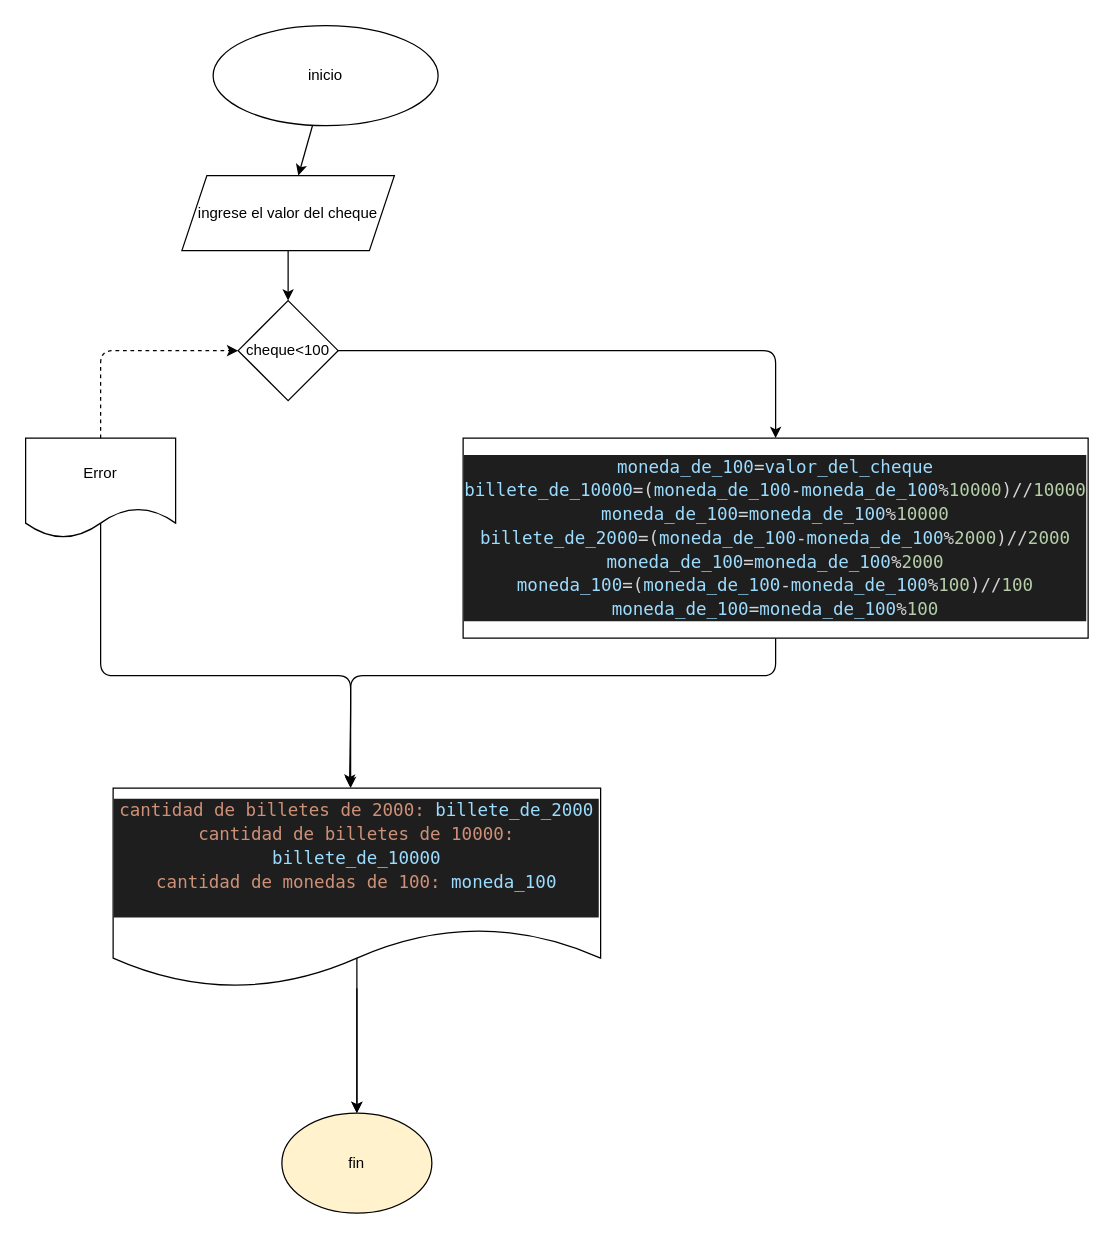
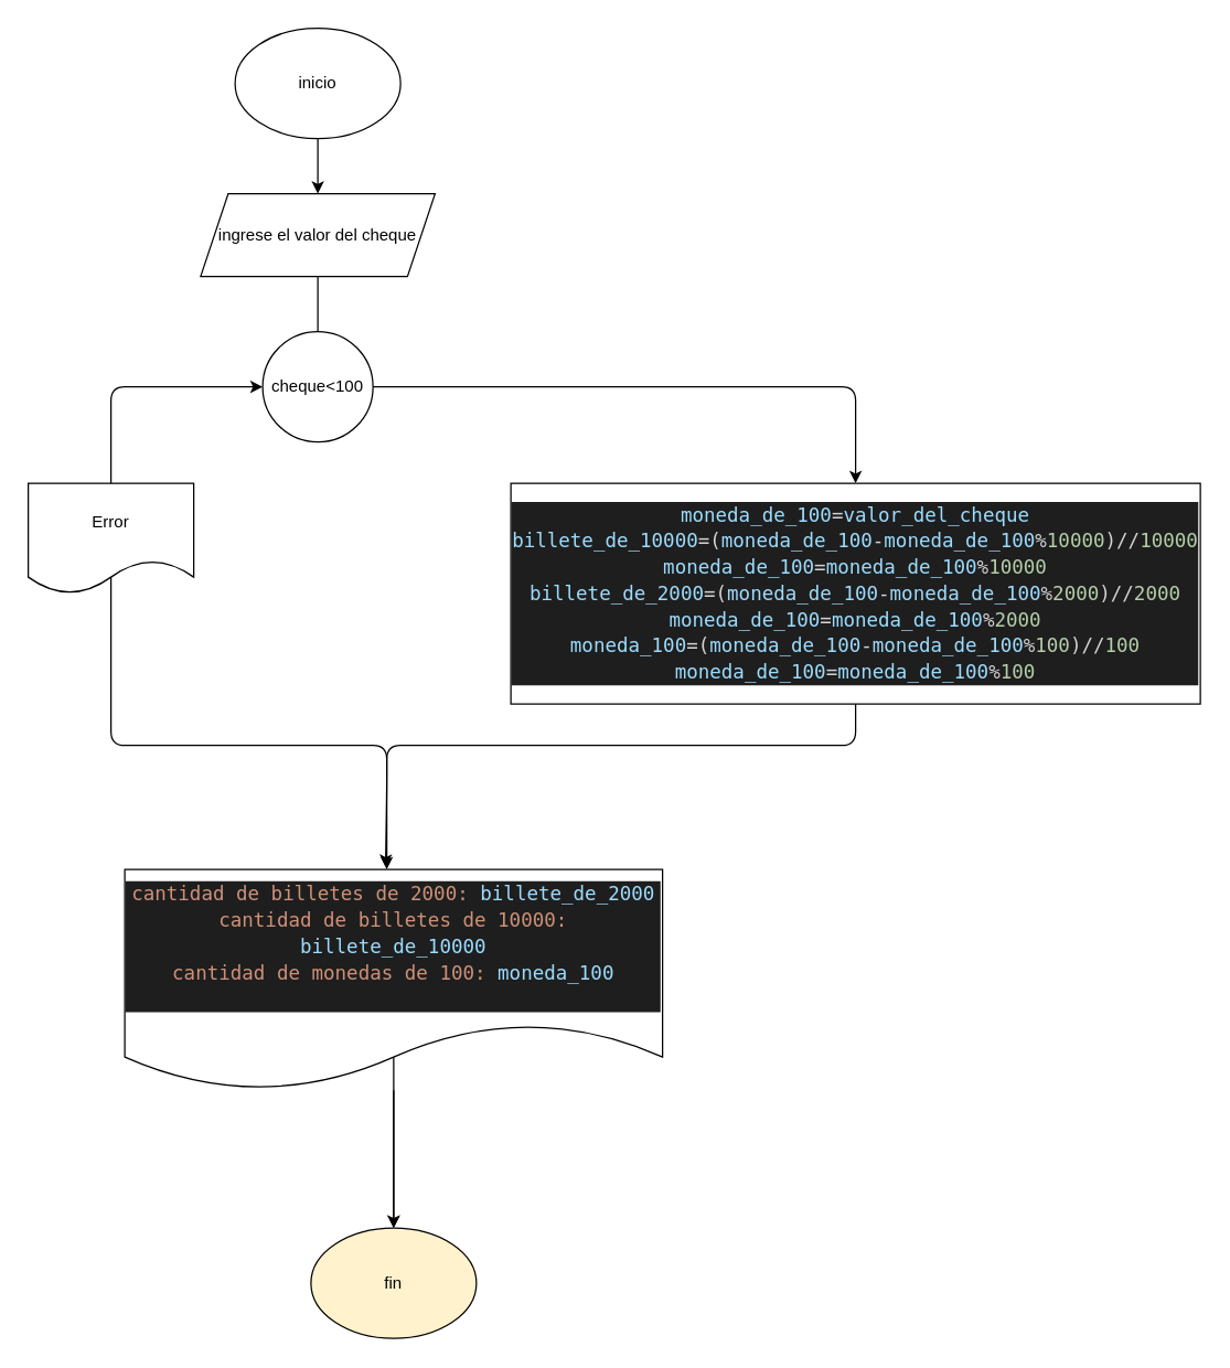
  <mxCell id="0" />
  <mxCell id="1" parent="0" />
  <mxCell id="2" value="" style="edgeStyle=none;html=1;" edge="1" parent="1" source="3" target="5"><mxGeometry relative="1" as="geometry" /></mxCell>
- <mxCell id="3" value="inicio" style="ellipse;whiteSpace=wrap;html=1;" vertex="1" parent="1"><mxGeometry x="170" y="20" width="180" height="80" as="geometry" /></mxCell>
- <mxCell id="4" value="" style="edgeStyle=none;html=1;" edge="1" parent="1" source="5" target="7"><mxGeometry relative="1" as="geometry" /></mxCell>
+ <mxCell id="3" value="inicio" style="ellipse;whiteSpace=wrap;html=1;" vertex="1" parent="1"><mxGeometry x="170" y="20" width="120" height="80" as="geometry" /></mxCell>
+ <mxCell id="4" value="" style="edgeStyle=none;html=1;endArrow=none;" edge="1" parent="1" source="5" target="7"><mxGeometry relative="1" as="geometry" /></mxCell>
  <mxCell id="5" value="ingrese el valor del cheque" style="shape=parallelogram;perimeter=parallelogramPerimeter;whiteSpace=wrap;html=1;fixedSize=1;" vertex="1" parent="1"><mxGeometry x="145" y="140" width="170" height="60" as="geometry" /></mxCell>
  <mxCell id="6" style="edgeStyle=none;html=1;exitX=1;exitY=0.5;exitDx=0;exitDy=0;entryX=0.5;entryY=0;entryDx=0;entryDy=0;" edge="1" parent="1" source="7" target="12"><mxGeometry relative="1" as="geometry"><Array as="points"><mxPoint x="620" y="280" /></Array></mxGeometry></mxCell>
- <mxCell id="7" value="cheque&amp;lt;100" style="rhombus;whiteSpace=wrap;html=1;" vertex="1" parent="1"><mxGeometry x="190" y="240" width="80" height="80" as="geometry" /></mxCell>
- <mxCell id="8" style="edgeStyle=none;html=1;exitX=0.5;exitY=0;exitDx=0;exitDy=0;entryX=0;entryY=0.5;entryDx=0;entryDy=0;dashed=1;" edge="1" parent="1" source="10" target="7"><mxGeometry relative="1" as="geometry"><Array as="points"><mxPoint x="80" y="280" /></Array></mxGeometry></mxCell>
+ <mxCell id="7" value="cheque&amp;lt;100" style="ellipse;whiteSpace=wrap;html=1;" vertex="1" parent="1"><mxGeometry x="190" y="240" width="80" height="80" as="geometry" /></mxCell>
+ <mxCell id="8" style="edgeStyle=none;html=1;exitX=0.5;exitY=0;exitDx=0;exitDy=0;entryX=0;entryY=0.5;entryDx=0;entryDy=0;" edge="1" parent="1" source="10" target="7"><mxGeometry relative="1" as="geometry"><Array as="points"><mxPoint x="80" y="280" /></Array></mxGeometry></mxCell>
  <mxCell id="9" style="edgeStyle=none;html=1;exitX=0.5;exitY=0;exitDx=0;exitDy=0;" edge="1" parent="1" source="10"><mxGeometry relative="1" as="geometry"><mxPoint x="280" y="630" as="targetPoint" /><Array as="points"><mxPoint x="80" y="540" /><mxPoint x="280" y="540" /></Array></mxGeometry></mxCell>
  <mxCell id="10" value="Error" style="shape=document;whiteSpace=wrap;html=1;boundedLbl=1;" vertex="1" parent="1"><mxGeometry x="20" y="350" width="120" height="80" as="geometry" /></mxCell>
  <mxCell id="11" style="edgeStyle=none;html=1;exitX=0.5;exitY=1;exitDx=0;exitDy=0;entryX=0.485;entryY=-0.012;entryDx=0;entryDy=0;entryPerimeter=0;" edge="1" parent="1" source="12" target="15"><mxGeometry relative="1" as="geometry"><Array as="points"><mxPoint x="620" y="540" /><mxPoint x="280" y="540" /><mxPoint x="280" y="570" /></Array></mxGeometry></mxCell>
  <mxCell id="12" value="&lt;div style=&quot;color: rgb(212 , 212 , 212) ; background-color: rgb(30 , 30 , 30) ; font-family: &amp;#34;droid sans mono&amp;#34; , &amp;#34;monospace&amp;#34; , monospace ; font-size: 14px ; line-height: 19px&quot;&gt;&lt;div&gt;&lt;span style=&quot;color: #9cdcfe&quot;&gt;moneda_de_100&lt;/span&gt;=&lt;span style=&quot;color: #9cdcfe&quot;&gt;valor_del_cheque&lt;/span&gt;&lt;/div&gt;&lt;div&gt;    &lt;span style=&quot;color: #9cdcfe&quot;&gt;billete_de_10000&lt;/span&gt;=(&lt;span style=&quot;color: #9cdcfe&quot;&gt;moneda_de_100&lt;/span&gt;-&lt;span style=&quot;color: #9cdcfe&quot;&gt;moneda_de_100&lt;/span&gt;%&lt;span style=&quot;color: #b5cea8&quot;&gt;10000&lt;/span&gt;)//&lt;span style=&quot;color: #b5cea8&quot;&gt;10000&lt;/span&gt;&lt;/div&gt;&lt;div&gt;    &lt;span style=&quot;color: #9cdcfe&quot;&gt;moneda_de_100&lt;/span&gt;=&lt;span style=&quot;color: #9cdcfe&quot;&gt;moneda_de_100&lt;/span&gt;%&lt;span style=&quot;color: #b5cea8&quot;&gt;10000&lt;/span&gt;&lt;/div&gt;&lt;div&gt;    &lt;span style=&quot;color: #9cdcfe&quot;&gt;billete_de_2000&lt;/span&gt;=(&lt;span style=&quot;color: #9cdcfe&quot;&gt;moneda_de_100&lt;/span&gt;-&lt;span style=&quot;color: #9cdcfe&quot;&gt;moneda_de_100&lt;/span&gt;%&lt;span style=&quot;color: #b5cea8&quot;&gt;2000&lt;/span&gt;)//&lt;span style=&quot;color: #b5cea8&quot;&gt;2000&lt;/span&gt;&lt;/div&gt;&lt;div&gt;    &lt;span style=&quot;color: #9cdcfe&quot;&gt;moneda_de_100&lt;/span&gt;=&lt;span style=&quot;color: #9cdcfe&quot;&gt;moneda_de_100&lt;/span&gt;%&lt;span style=&quot;color: #b5cea8&quot;&gt;2000&lt;/span&gt;&lt;/div&gt;&lt;div&gt;    &lt;span style=&quot;color: #9cdcfe&quot;&gt;moneda_100&lt;/span&gt;=(&lt;span style=&quot;color: #9cdcfe&quot;&gt;moneda_de_100&lt;/span&gt;-&lt;span style=&quot;color: #9cdcfe&quot;&gt;moneda_de_100&lt;/span&gt;%&lt;span style=&quot;color: #b5cea8&quot;&gt;100&lt;/span&gt;)//&lt;span style=&quot;color: #b5cea8&quot;&gt;100&lt;/span&gt;&lt;/div&gt;&lt;div&gt;    &lt;span style=&quot;color: #9cdcfe&quot;&gt;moneda_de_100&lt;/span&gt;=&lt;span style=&quot;color: #9cdcfe&quot;&gt;moneda_de_100&lt;/span&gt;%&lt;span style=&quot;color: #b5cea8&quot;&gt;100&lt;/span&gt;&lt;/div&gt;&lt;/div&gt;" style="rounded=0;whiteSpace=wrap;html=1;" vertex="1" parent="1"><mxGeometry x="370" y="350" width="500" height="160" as="geometry" /></mxCell>
  <mxCell id="13" value="" style="edgeStyle=none;html=1;" edge="1" parent="1" source="15" target="16"><mxGeometry relative="1" as="geometry" /></mxCell>
  <mxCell id="14" style="edgeStyle=none;html=1;exitX=0.5;exitY=0;exitDx=0;exitDy=0;" edge="1" parent="1" source="15" target="16"><mxGeometry relative="1" as="geometry" /></mxCell>
  <mxCell id="15" value="&lt;div style=&quot;color: rgb(212 , 212 , 212) ; background-color: rgb(30 , 30 , 30) ; font-family: &amp;#34;droid sans mono&amp;#34; , &amp;#34;monospace&amp;#34; , monospace ; font-weight: normal ; font-size: 14px ; line-height: 19px&quot;&gt;&lt;div&gt;&lt;span style=&quot;color: #ce9178&quot;&gt;cantidad de billetes de 2000: &lt;/span&gt;&lt;span style=&quot;color: #9cdcfe&quot;&gt;billete_de_2000&lt;/span&gt;&lt;/div&gt;&lt;div&gt;&lt;span style=&quot;color: rgb(206 , 145 , 120)&quot;&gt;cantidad de billetes de 10000: &lt;/span&gt;&lt;span style=&quot;color: rgb(156 , 220 , 254)&quot;&gt;billete_de_10000&lt;/span&gt;&lt;/div&gt;&lt;div&gt;&lt;span style=&quot;color: #ce9178&quot;&gt;cantidad de monedas de 100:&amp;nbsp;&lt;/span&gt;&lt;span style=&quot;color: #9cdcfe&quot;&gt;moneda_100&lt;/span&gt;&lt;/div&gt;&lt;div&gt;&lt;br&gt;&lt;/div&gt;&lt;/div&gt;" style="shape=document;whiteSpace=wrap;html=1;boundedLbl=1;" vertex="1" parent="1"><mxGeometry x="90" y="630" width="390" height="160" as="geometry" /></mxCell>
  <mxCell id="16" value="fin" style="ellipse;whiteSpace=wrap;html=1;fillColor=#fff2cc;" vertex="1" parent="1"><mxGeometry x="225" y="890" width="120" height="80" as="geometry" /></mxCell>
